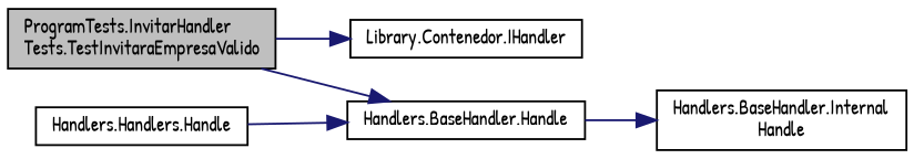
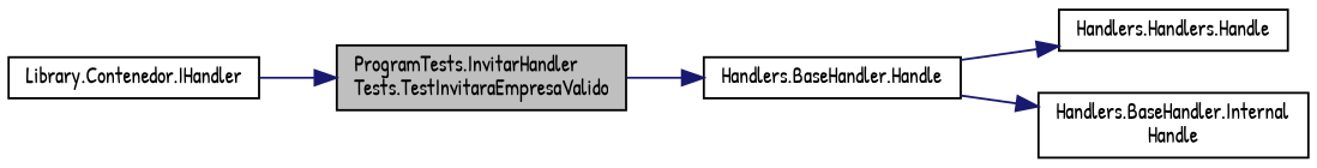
  digraph {
    fontname="Patrick Hand"
    rankdir=LR
    node [color=black fillcolor=white fontname="Patrick Hand" fontsize=10 shape=record style=filled]
    edge [color=midnightblue fontname="Patrick Hand" fontsize=10 labelfontname=Helvetica labelfontsize=10 style=solid]
    n1 [fillcolor=grey75 fontcolor=black height=0.2 label="ProgramTests.InvitarHandler\lTests.TestInvitaraEmpresaValido" width=0.4]
    n2 [height=0.2 label="Library.Contenedor.IHandler" width=0.4]
    n3 [height=0.2 label="Handlers.BaseHandler.Handle" width=0.4]
    n4 [height=0.2 label="Handlers.Handlers.Handle" width=0.4]
    n5 [height=0.2 label="Handlers.BaseHandler.Internal\lHandle" width=0.4]
-   n1 -> n2
+   n2 -> n1
    n1 -> n3
-   n4 -> n3
+   n3 -> n4
    n3 -> n5
  }
